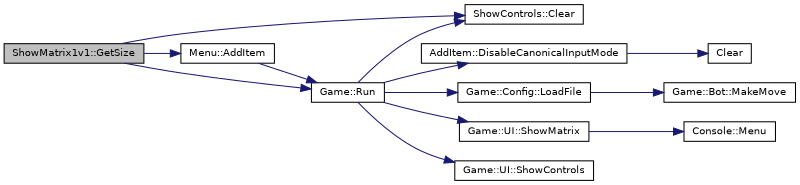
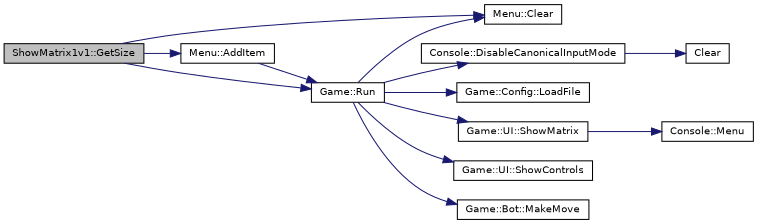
  digraph {
    rankdir=LR
    node [color=black fillcolor=white fontname=Helvetica fontsize=10 shape=record style=filled]
    edge [color=midnightblue fontname=Helvetica fontsize=10 labelfontname=Helvetica labelfontsize=10 style=solid]
    n1 [fillcolor=grey75 fontcolor=black height=0.2 label="ShowMatrix1v1::GetSize" width=0.4]
-   n2 [height=0.2 label="ShowControls::Clear" width=0.4]
+   n2 [height=0.2 label="Menu::Clear" width=0.4]
    n3 [height=0.2 label="Menu::AddItem" width=0.4]
    n4 [height=0.2 label="Game::Run" width=0.4]
-   n5 [height=0.2 label="AddItem::DisableCanonicalInputMode" width=0.4]
+   n5 [height=0.2 label="Console::DisableCanonicalInputMode" width=0.4]
    n6 [height=0.2 label="Game::Config::LoadFile" width=0.4]
    n7 [height=0.2 label="Game::UI::ShowMatrix" width=0.4]
    n8 [height=0.2 label="Game::UI::ShowControls" width=0.4]
    n9 [height=0.2 label="Game::Bot::MakeMove" width=0.4]
    n10 [height=0.2 label=Clear width=0.4]
    n11 [height=0.2 label="Console::Menu" width=0.4]
    n1 -> n2
    n1 -> n3
    n1 -> n4
    n3 -> n4
    n4 -> n2
    n4 -> n5
    n4 -> n6
    n4 -> n7
    n4 -> n8
-   n6 -> n9
+   n4 -> n9
    n5 -> n10
    n7 -> n11
  }
